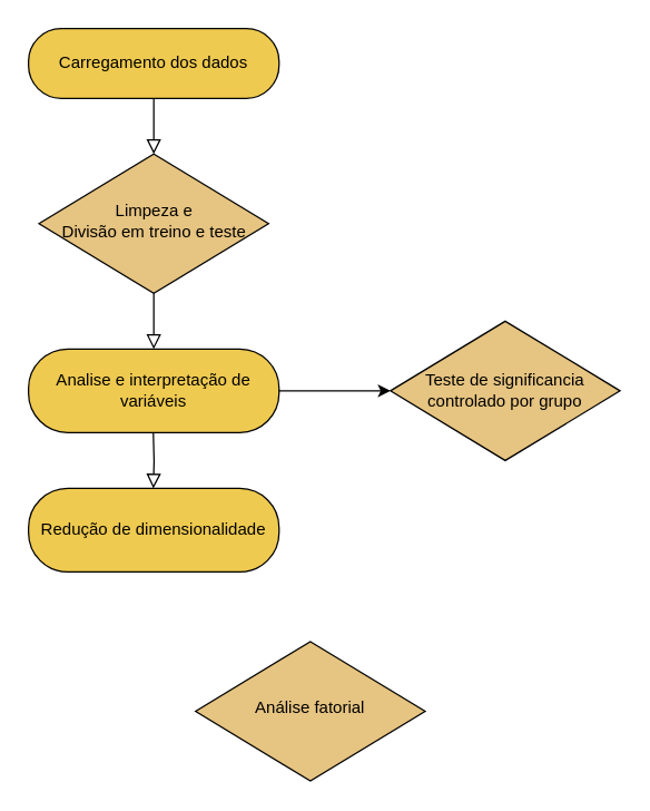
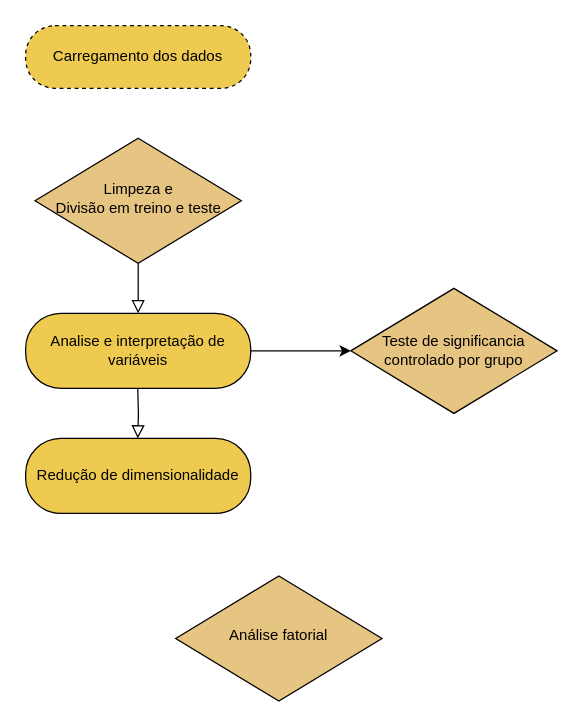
  <mxCell id="0" />
  <mxCell id="1" parent="0" />
- <mxCell id="2" value="" style="rounded=0;html=1;jettySize=auto;orthogonalLoop=1;fontSize=11;endArrow=block;endFill=0;endSize=8;strokeWidth=1;shadow=0;labelBackgroundColor=none;edgeStyle=orthogonalEdgeStyle;" parent="1" source="3" target="4" edge="1"><mxGeometry relative="1" as="geometry" /></mxCell>
- <mxCell id="3" value="Carregamento dos dados" style="rounded=1;whiteSpace=wrap;html=1;fontSize=12;glass=0;strokeWidth=1;shadow=0;arcSize=47;fillColor=#efca50;" parent="1" vertex="1"><mxGeometry x="20" y="20" width="180" height="50" as="geometry" /></mxCell>
+ <mxCell id="3" value="Carregamento dos dados" style="rounded=1;whiteSpace=wrap;html=1;fontSize=12;glass=0;strokeWidth=1;shadow=0;arcSize=47;fillColor=#efca50;dashed=1;" parent="1" vertex="1"><mxGeometry x="20" y="20" width="180" height="50" as="geometry" /></mxCell>
  <mxCell id="4" value="Limpeza e &lt;br&gt;Divisão em treino e teste" style="rhombus;whiteSpace=wrap;html=1;shadow=0;fontFamily=Helvetica;fontSize=12;align=center;strokeWidth=1;spacing=6;spacingTop=-4;fillColor=#E6C481;" parent="1" vertex="1"><mxGeometry x="27.5" y="110" width="165" height="100" as="geometry" /></mxCell>
  <mxCell id="5" value="" style="rounded=0;html=1;jettySize=auto;orthogonalLoop=1;fontSize=11;endArrow=block;endFill=0;endSize=8;strokeWidth=1;shadow=0;labelBackgroundColor=none;edgeStyle=orthogonalEdgeStyle;exitX=0.5;exitY=1;exitDx=0;exitDy=0;" edge="1" parent="1" source="4"><mxGeometry relative="1" as="geometry"><mxPoint x="110" y="230" as="sourcePoint" /><mxPoint x="110" y="250" as="targetPoint" /></mxGeometry></mxCell>
  <mxCell id="6" value="Analise e interpretação de variáveis" style="rounded=1;whiteSpace=wrap;html=1;fontSize=12;glass=0;strokeWidth=1;shadow=0;arcSize=47;fillColor=#efca50;" vertex="1" parent="1"><mxGeometry x="20" y="250" width="180" height="60" as="geometry" /></mxCell>
  <mxCell id="7" value="" style="rounded=0;html=1;jettySize=auto;orthogonalLoop=1;fontSize=11;endArrow=block;endFill=0;endSize=8;strokeWidth=1;shadow=0;labelBackgroundColor=none;edgeStyle=orthogonalEdgeStyle;" edge="1" parent="1"><mxGeometry relative="1" as="geometry"><mxPoint x="109.66" y="310" as="sourcePoint" /><mxPoint x="109.66" y="350" as="targetPoint" /></mxGeometry></mxCell>
  <mxCell id="8" value="Redução de dimensionalidade" style="rounded=1;whiteSpace=wrap;html=1;fontSize=12;glass=0;strokeWidth=1;shadow=0;arcSize=47;fillColor=#efca50;" vertex="1" parent="1"><mxGeometry x="20" y="350" width="180" height="60" as="geometry" /></mxCell>
  <mxCell id="9" value="Análise fatorial" style="rhombus;whiteSpace=wrap;html=1;shadow=0;fontFamily=Helvetica;fontSize=12;align=center;strokeWidth=1;spacing=6;spacingTop=-4;fillColor=#E6C481;" vertex="1" parent="1"><mxGeometry x="140" y="460" width="165" height="100" as="geometry" /></mxCell>
  <mxCell id="10" value="" style="endArrow=classic;html=1;rounded=0;exitX=1;exitY=0.5;exitDx=0;exitDy=0;" edge="1" parent="1" source="6"><mxGeometry width="50" height="50" relative="1" as="geometry"><mxPoint x="210" y="320" as="sourcePoint" /><mxPoint x="280" y="280" as="targetPoint" /></mxGeometry></mxCell>
  <mxCell id="11" value="Teste de significancia controlado por grupo" style="rhombus;whiteSpace=wrap;html=1;fillColor=#E6C481;" vertex="1" parent="1"><mxGeometry x="280" y="230" width="165" height="100" as="geometry" /></mxCell>
